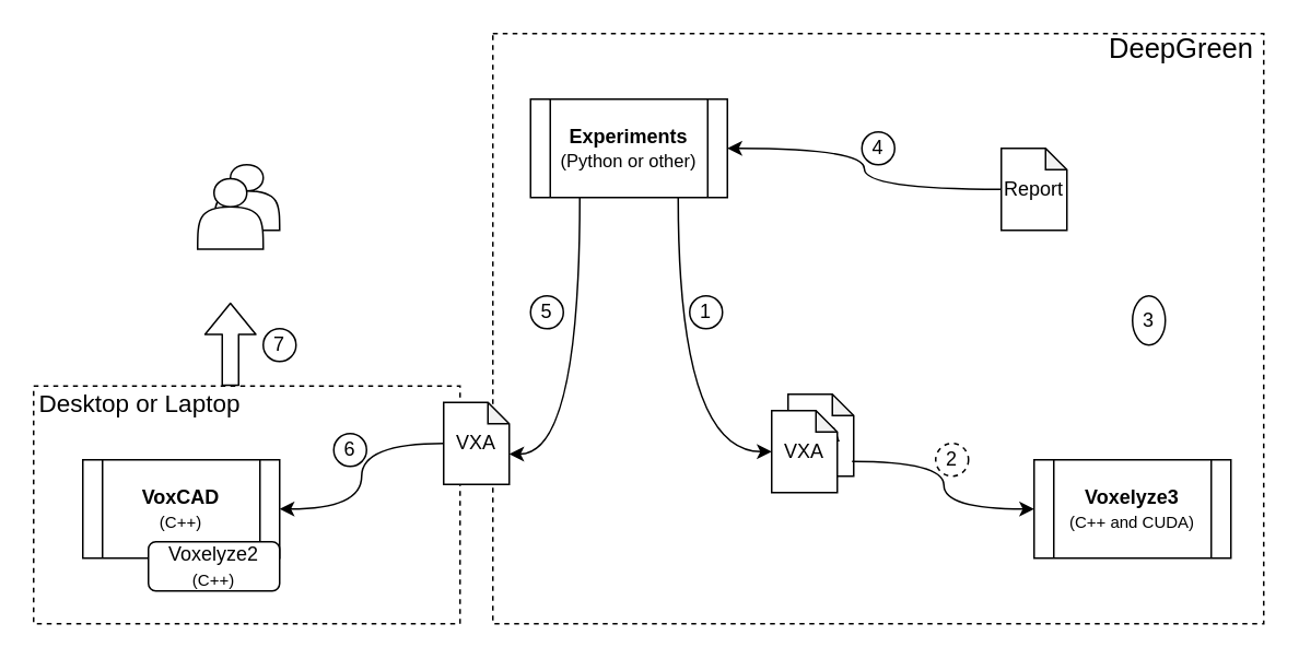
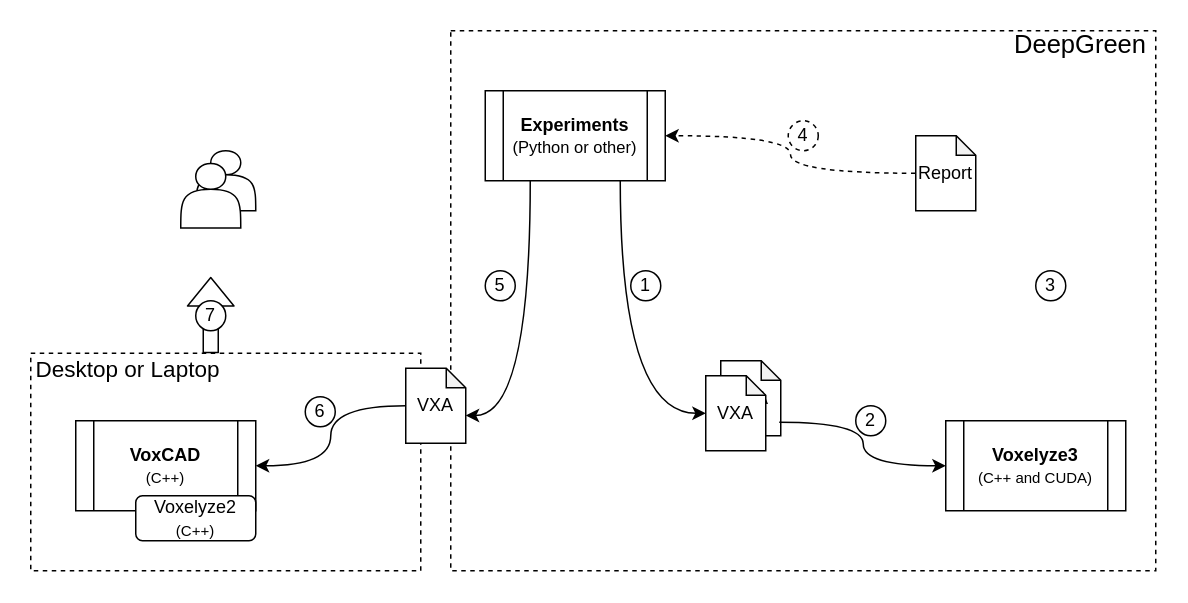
  <mxCell id="0" />
  <mxCell id="1" parent="0" />
  <mxCell id="2" value="" style="rounded=0;whiteSpace=wrap;html=1;align=left;dashed=1;" parent="1" vertex="1"><mxGeometry x="20" y="235" width="260" height="145" as="geometry" /></mxCell>
  <mxCell id="3" value="" style="rounded=0;whiteSpace=wrap;html=1;dashed=1;" parent="1" vertex="1"><mxGeometry x="300" y="20" width="470" height="360" as="geometry" /></mxCell>
  <mxCell id="4" value="&lt;b&gt;Experiments&lt;/b&gt;&lt;br&gt;&lt;font style=&quot;font-size: 11px&quot;&gt;(Python or other)&lt;/font&gt;" style="shape=process;whiteSpace=wrap;html=1;backgroundOutline=1;" parent="1" vertex="1"><mxGeometry x="323" y="60" width="120" height="60" as="geometry" /></mxCell>
  <mxCell id="5" value="" style="group" parent="1" vertex="1" connectable="0"><mxGeometry x="470" y="240" width="50" height="60" as="geometry" /></mxCell>
  <mxCell id="6" value="VXA" style="shape=note;whiteSpace=wrap;html=1;backgroundOutline=1;darkOpacity=0.05;size=13;" parent="5" vertex="1"><mxGeometry x="10" width="40" height="50" as="geometry" /></mxCell>
  <mxCell id="7" value="VXA" style="shape=note;whiteSpace=wrap;html=1;backgroundOutline=1;darkOpacity=0.05;size=13;" parent="5" vertex="1"><mxGeometry y="10" width="40" height="50" as="geometry" /></mxCell>
  <mxCell id="8" value="&lt;b&gt;Voxelyze3&lt;/b&gt;&lt;br&gt;&lt;font style=&quot;font-size: 10px&quot;&gt;(C++ and CUDA)&lt;/font&gt;" style="shape=process;whiteSpace=wrap;html=1;backgroundOutline=1;" parent="1" vertex="1"><mxGeometry x="630" y="280" width="120" height="60" as="geometry" /></mxCell>
  <mxCell id="9" value="Report" style="shape=note;whiteSpace=wrap;html=1;backgroundOutline=1;darkOpacity=0.05;size=13;" parent="1" vertex="1"><mxGeometry x="610" y="90" width="40" height="50" as="geometry" /></mxCell>
  <mxCell id="10" value="VXA" style="shape=note;whiteSpace=wrap;html=1;backgroundOutline=1;darkOpacity=0.05;size=13;" parent="1" vertex="1"><mxGeometry x="270" y="245" width="40" height="50" as="geometry" /></mxCell>
  <mxCell id="11" value="&lt;b&gt;VoxCAD&lt;/b&gt;&lt;br&gt;&lt;font style=&quot;font-size: 10px&quot;&gt;(C++)&lt;/font&gt;" style="shape=process;whiteSpace=wrap;html=1;backgroundOutline=1;" parent="1" vertex="1"><mxGeometry x="50" y="280" width="120" height="60" as="geometry" /></mxCell>
  <mxCell id="12" value="Voxelyze2&lt;br&gt;&lt;font style=&quot;font-size: 10px&quot;&gt;(C++)&lt;/font&gt;" style="rounded=1;whiteSpace=wrap;html=1;" parent="1" vertex="1"><mxGeometry x="90" y="330" width="80" height="30" as="geometry" /></mxCell>
  <mxCell id="13" value="" style="group" parent="1" vertex="1" connectable="0"><mxGeometry x="120" y="100" width="50" height="60" as="geometry" /></mxCell>
  <mxCell id="14" value="" style="shape=actor;whiteSpace=wrap;html=1;" parent="13" vertex="1"><mxGeometry x="10" width="40" height="40" as="geometry" /></mxCell>
  <mxCell id="15" value="" style="shape=actor;whiteSpace=wrap;html=1;" parent="13" vertex="1"><mxGeometry y="8.571" width="40" height="42.857" as="geometry" /></mxCell>
  <mxCell id="16" value="" style="endArrow=classic;html=1;exitX=0.75;exitY=1;exitDx=0;exitDy=0;entryX=0;entryY=0.5;entryDx=0;entryDy=0;entryPerimeter=0;edgeStyle=orthogonalEdgeStyle;rounded=1;curved=1;" parent="1" source="4" target="7" edge="1"><mxGeometry width="50" height="50" relative="1" as="geometry"><mxPoint x="50" y="560" as="sourcePoint" /><mxPoint x="100" y="510" as="targetPoint" /></mxGeometry></mxCell>
  <mxCell id="17" value="" style="endArrow=classic;html=1;exitX=0.975;exitY=0.82;exitDx=0;exitDy=0;entryX=0;entryY=0.5;entryDx=0;entryDy=0;rounded=1;exitPerimeter=0;edgeStyle=orthogonalEdgeStyle;elbow=vertical;curved=1;" parent="1" source="6" target="8" edge="1"><mxGeometry width="50" height="50" relative="1" as="geometry"><mxPoint x="423" y="130" as="sourcePoint" /><mxPoint x="480" y="265" as="targetPoint" /></mxGeometry></mxCell>
- <mxCell id="18" value="" style="endArrow=classic;html=1;entryX=1;entryY=0.5;entryDx=0;entryDy=0;rounded=1;edgeStyle=orthogonalEdgeStyle;elbow=vertical;curved=1;exitX=0;exitY=0.5;exitDx=0;exitDy=0;exitPerimeter=0;" parent="1" source="9" target="4" edge="1"><mxGeometry width="50" height="50" relative="1" as="geometry"><mxPoint x="570" y="90" as="sourcePoint" /><mxPoint x="640" y="320" as="targetPoint" /></mxGeometry></mxCell>
+ <mxCell id="18" value="" style="endArrow=classic;html=1;entryX=1;entryY=0.5;entryDx=0;entryDy=0;rounded=1;edgeStyle=orthogonalEdgeStyle;elbow=vertical;curved=1;exitX=0;exitY=0.5;exitDx=0;exitDy=0;exitPerimeter=0;dashed=1;" parent="1" source="9" target="4" edge="1"><mxGeometry width="50" height="50" relative="1" as="geometry"><mxPoint x="570" y="90" as="sourcePoint" /><mxPoint x="640" y="320" as="targetPoint" /></mxGeometry></mxCell>
  <mxCell id="19" value="" style="endArrow=classic;html=1;exitX=0.25;exitY=1;exitDx=0;exitDy=0;entryX=0;entryY=0;entryDx=40;entryDy=31.5;entryPerimeter=0;edgeStyle=orthogonalEdgeStyle;rounded=1;elbow=vertical;curved=1;" parent="1" source="4" target="10" edge="1"><mxGeometry width="50" height="50" relative="1" as="geometry"><mxPoint x="423" y="130" as="sourcePoint" /><mxPoint x="480" y="285" as="targetPoint" /></mxGeometry></mxCell>
  <mxCell id="20" value="" style="endArrow=classic;html=1;exitX=0;exitY=0.5;exitDx=0;exitDy=0;rounded=1;exitPerimeter=0;edgeStyle=orthogonalEdgeStyle;curved=1;entryX=1;entryY=0.5;entryDx=0;entryDy=0;" parent="1" source="10" target="11" edge="1"><mxGeometry width="50" height="50" relative="1" as="geometry"><mxPoint x="529" y="291" as="sourcePoint" /><mxPoint x="200" y="308" as="targetPoint" /></mxGeometry></mxCell>
  <mxCell id="21" value="" style="shape=flexArrow;endArrow=classic;html=1;" parent="1" edge="1"><mxGeometry width="50" height="50" relative="1" as="geometry"><mxPoint x="140" y="235" as="sourcePoint" /><mxPoint x="140" y="184" as="targetPoint" /></mxGeometry></mxCell>
  <mxCell id="22" value="Desktop or Laptop" style="text;html=1;strokeColor=none;fillColor=none;align=center;verticalAlign=middle;whiteSpace=wrap;rounded=0;fontSize=15;" parent="1" vertex="1"><mxGeometry x="20" y="235" width="130" height="20" as="geometry" /></mxCell>
  <mxCell id="23" value="DeepGreen" style="text;html=1;strokeColor=none;fillColor=none;align=center;verticalAlign=middle;whiteSpace=wrap;rounded=0;fontSize=17;" parent="1" vertex="1"><mxGeometry x="700" y="20" width="40" height="20" as="geometry" /></mxCell>
  <mxCell id="24" value="1" style="ellipse;whiteSpace=wrap;html=1;" parent="1" vertex="1"><mxGeometry x="420" y="180" width="20" height="20" as="geometry" /></mxCell>
- <mxCell id="25" value="2" style="ellipse;whiteSpace=wrap;html=1;dashed=1;" parent="1" vertex="1"><mxGeometry x="570" y="270" width="20" height="20" as="geometry" /></mxCell>
- <mxCell id="26" value="3" style="ellipse;whiteSpace=wrap;html=1;" parent="1" vertex="1"><mxGeometry x="690" y="180" width="20" height="30" as="geometry" /></mxCell>
- <mxCell id="27" value="4" style="ellipse;whiteSpace=wrap;html=1;" parent="1" vertex="1"><mxGeometry x="525" y="80" width="20" height="20" as="geometry" /></mxCell>
+ <mxCell id="25" value="2" style="ellipse;whiteSpace=wrap;html=1;" parent="1" vertex="1"><mxGeometry x="570" y="270" width="20" height="20" as="geometry" /></mxCell>
+ <mxCell id="26" value="3" style="ellipse;whiteSpace=wrap;html=1;" parent="1" vertex="1"><mxGeometry x="690" y="180" width="20" height="20" as="geometry" /></mxCell>
+ <mxCell id="27" value="4" style="ellipse;whiteSpace=wrap;html=1;dashed=1;" parent="1" vertex="1"><mxGeometry x="525" y="80" width="20" height="20" as="geometry" /></mxCell>
  <mxCell id="28" value="5" style="ellipse;whiteSpace=wrap;html=1;" parent="1" vertex="1"><mxGeometry x="323" y="180" width="20" height="20" as="geometry" /></mxCell>
  <mxCell id="29" value="6" style="ellipse;whiteSpace=wrap;html=1;" parent="1" vertex="1"><mxGeometry x="203" y="264" width="20" height="20" as="geometry" /></mxCell>
- <mxCell id="30" value="7" style="ellipse;whiteSpace=wrap;html=1;" parent="1" vertex="1"><mxGeometry x="160" y="200" width="20" height="20" as="geometry" /></mxCell>
+ <mxCell id="30" value="7" style="ellipse;whiteSpace=wrap;html=1;" parent="1" vertex="1"><mxGeometry x="130" y="200" width="20" height="20" as="geometry" /></mxCell>
